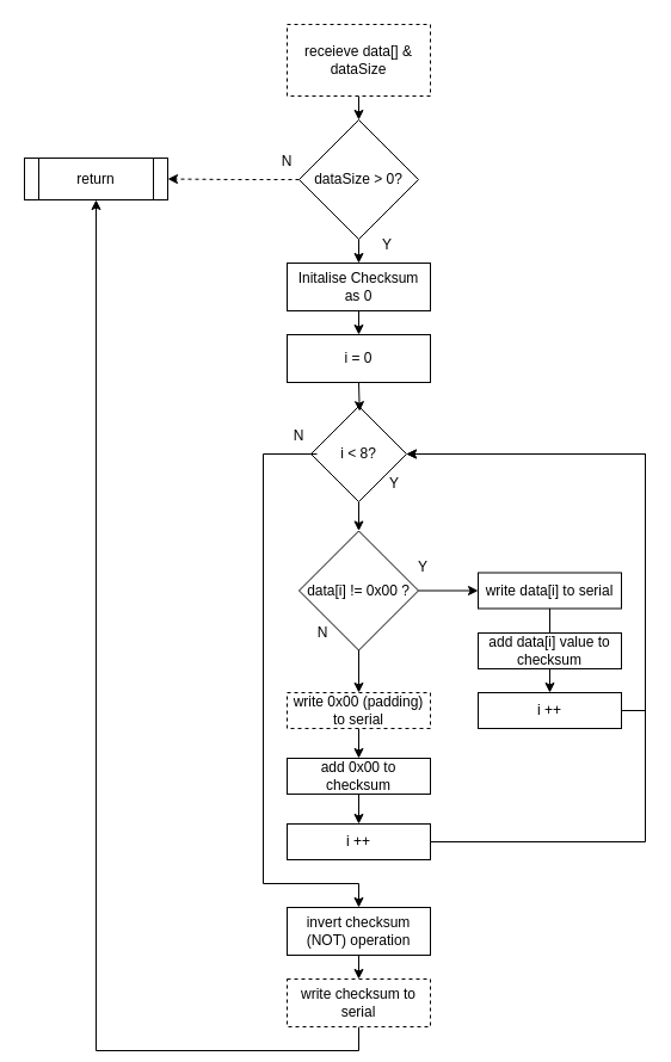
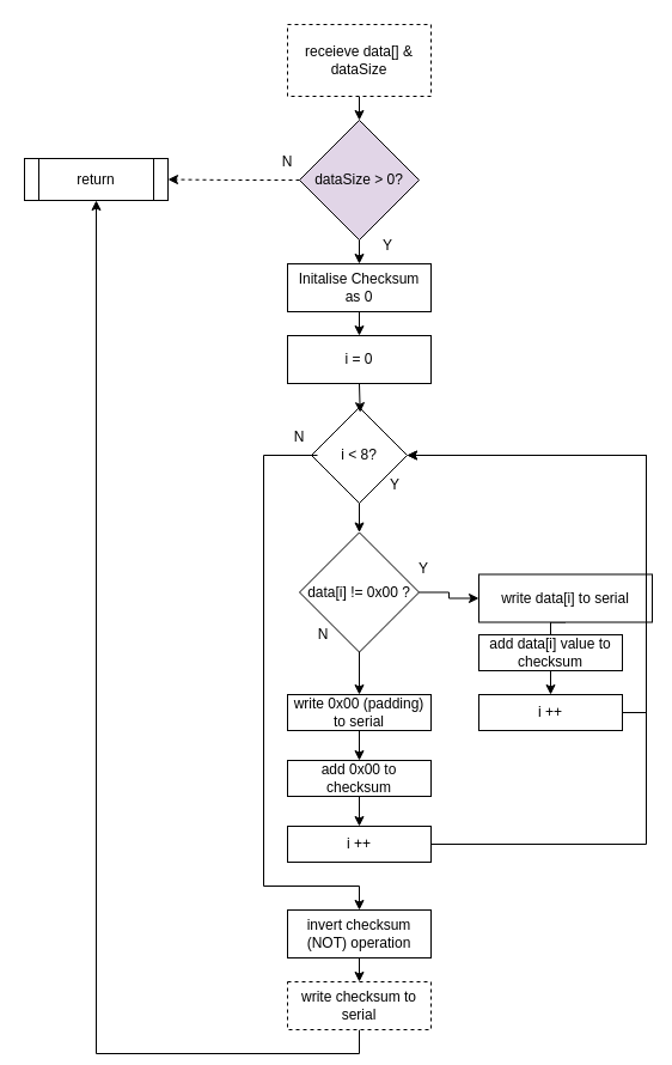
  <mxCell id="0" />
  <mxCell id="1" parent="0" />
  <mxCell id="2" style="edgeStyle=orthogonalEdgeStyle;rounded=0;orthogonalLoop=1;jettySize=auto;html=1;exitX=0.5;exitY=1;exitDx=0;exitDy=0;entryX=0.5;entryY=0;entryDx=0;entryDy=0;" edge="1" parent="1" source="3" target="6"><mxGeometry relative="1" as="geometry" /></mxCell>
  <mxCell id="3" value="receieve data[] &amp;amp; dataSize" style="rounded=0;whiteSpace=wrap;html=1;dashed=1;" vertex="1" parent="1"><mxGeometry x="240" y="20" width="120" height="60" as="geometry" /></mxCell>
  <mxCell id="4" style="edgeStyle=orthogonalEdgeStyle;rounded=0;orthogonalLoop=1;jettySize=auto;html=1;exitX=0;exitY=0.5;exitDx=0;exitDy=0;entryX=1;entryY=0.5;entryDx=0;entryDy=0;dashed=1;" edge="1" parent="1" source="6" target="7"><mxGeometry relative="1" as="geometry" /></mxCell>
  <mxCell id="5" style="edgeStyle=orthogonalEdgeStyle;rounded=0;orthogonalLoop=1;jettySize=auto;html=1;exitX=0.5;exitY=1;exitDx=0;exitDy=0;entryX=0.5;entryY=0;entryDx=0;entryDy=0;" edge="1" parent="1" source="6" target="10"><mxGeometry relative="1" as="geometry" /></mxCell>
- <mxCell id="6" value="dataSize &amp;gt; 0?" style="rhombus;whiteSpace=wrap;html=1;" vertex="1" parent="1"><mxGeometry x="250" y="100" width="100" height="100" as="geometry" /></mxCell>
+ <mxCell id="6" value="dataSize &amp;gt; 0?" style="rhombus;whiteSpace=wrap;html=1;fillColor=#e1d5e7;" vertex="1" parent="1"><mxGeometry x="250" y="100" width="100" height="100" as="geometry" /></mxCell>
  <mxCell id="7" value="return" style="shape=process;whiteSpace=wrap;html=1;backgroundOutline=1;" vertex="1" parent="1"><mxGeometry x="20" y="132" width="120" height="35" as="geometry" /></mxCell>
  <mxCell id="8" value="N" style="text;html=1;align=center;verticalAlign=middle;whiteSpace=wrap;rounded=0;" vertex="1" parent="1"><mxGeometry x="210" y="120" width="60" height="30" as="geometry" /></mxCell>
  <mxCell id="9" style="edgeStyle=orthogonalEdgeStyle;rounded=0;orthogonalLoop=1;jettySize=auto;html=1;exitX=0.5;exitY=1;exitDx=0;exitDy=0;entryX=0.5;entryY=0;entryDx=0;entryDy=0;" edge="1" parent="1" source="10" target="38"><mxGeometry relative="1" as="geometry" /></mxCell>
  <mxCell id="10" value="Initalise Checksum&lt;br&gt;as 0" style="rounded=0;whiteSpace=wrap;html=1;" vertex="1" parent="1"><mxGeometry x="240" y="220" width="120" height="40" as="geometry" /></mxCell>
  <mxCell id="11" value="Y" style="text;html=1;align=center;verticalAlign=middle;whiteSpace=wrap;rounded=0;" vertex="1" parent="1"><mxGeometry x="294" y="190" width="60" height="30" as="geometry" /></mxCell>
  <mxCell id="12" style="edgeStyle=orthogonalEdgeStyle;rounded=0;orthogonalLoop=1;jettySize=auto;html=1;exitX=0.5;exitY=1;exitDx=0;exitDy=0;" edge="1" parent="1" source="13" target="16"><mxGeometry relative="1" as="geometry" /></mxCell>
  <mxCell id="13" value="i &amp;lt; 8?" style="rhombus;whiteSpace=wrap;html=1;" vertex="1" parent="1"><mxGeometry x="260" y="340" width="80" height="80" as="geometry" /></mxCell>
  <mxCell id="14" style="edgeStyle=orthogonalEdgeStyle;rounded=0;orthogonalLoop=1;jettySize=auto;html=1;exitX=1;exitY=0.5;exitDx=0;exitDy=0;" edge="1" parent="1" source="16" target="18"><mxGeometry relative="1" as="geometry" /></mxCell>
  <mxCell id="15" style="edgeStyle=orthogonalEdgeStyle;rounded=0;orthogonalLoop=1;jettySize=auto;html=1;exitX=0.5;exitY=1;exitDx=0;exitDy=0;entryX=0.5;entryY=0;entryDx=0;entryDy=0;" edge="1" parent="1" source="16" target="22"><mxGeometry relative="1" as="geometry" /></mxCell>
  <mxCell id="16" value="data[i] != 0x00 ?" style="rhombus;whiteSpace=wrap;html=1;" vertex="1" parent="1"><mxGeometry x="250" y="444.5" width="100" height="100" as="geometry" /></mxCell>
  <mxCell id="17" style="edgeStyle=orthogonalEdgeStyle;rounded=0;orthogonalLoop=1;jettySize=auto;html=1;exitX=0.5;exitY=1;exitDx=0;exitDy=0;entryX=0.5;entryY=0;entryDx=0;entryDy=0;endArrow=none;" edge="1" parent="1" source="18" target="20"><mxGeometry relative="1" as="geometry" /></mxCell>
- <mxCell id="18" value="write data[i] to serial" style="rounded=0;whiteSpace=wrap;html=1;" vertex="1" parent="1"><mxGeometry x="400" y="479.5" width="120" height="30" as="geometry" /></mxCell>
+ <mxCell id="18" value="write data[i] to serial" style="rounded=0;whiteSpace=wrap;html=1;" vertex="1" parent="1"><mxGeometry x="400" y="479.5" width="145" height="40" as="geometry" /></mxCell>
  <mxCell id="19" style="edgeStyle=orthogonalEdgeStyle;rounded=0;orthogonalLoop=1;jettySize=auto;html=1;exitX=0.5;exitY=1;exitDx=0;exitDy=0;entryX=0.5;entryY=0;entryDx=0;entryDy=0;" edge="1" parent="1" source="20" target="29"><mxGeometry relative="1" as="geometry" /></mxCell>
  <mxCell id="20" value="add data[i] value to checksum" style="rounded=0;whiteSpace=wrap;html=1;" vertex="1" parent="1"><mxGeometry x="400" y="530" width="120" height="30" as="geometry" /></mxCell>
  <mxCell id="21" style="edgeStyle=orthogonalEdgeStyle;rounded=0;orthogonalLoop=1;jettySize=auto;html=1;exitX=0.5;exitY=1;exitDx=0;exitDy=0;entryX=0.5;entryY=0;entryDx=0;entryDy=0;" edge="1" parent="1" source="22" target="24"><mxGeometry relative="1" as="geometry" /></mxCell>
- <mxCell id="22" value="write 0x00 (padding) to serial" style="rounded=0;whiteSpace=wrap;html=1;dashed=1;" vertex="1" parent="1"><mxGeometry x="240" y="580" width="120" height="30" as="geometry" /></mxCell>
+ <mxCell id="22" value="write 0x00 (padding) to serial" style="rounded=0;whiteSpace=wrap;html=1;" vertex="1" parent="1"><mxGeometry x="240" y="580" width="120" height="30" as="geometry" /></mxCell>
  <mxCell id="23" style="edgeStyle=orthogonalEdgeStyle;rounded=0;orthogonalLoop=1;jettySize=auto;html=1;exitX=0.5;exitY=1;exitDx=0;exitDy=0;entryX=0.5;entryY=0;entryDx=0;entryDy=0;" edge="1" parent="1" source="24" target="31"><mxGeometry relative="1" as="geometry" /></mxCell>
  <mxCell id="24" value="add 0x00 to checksum" style="rounded=0;whiteSpace=wrap;html=1;" vertex="1" parent="1"><mxGeometry x="240" y="635" width="120" height="30" as="geometry" /></mxCell>
  <mxCell id="25" style="edgeStyle=orthogonalEdgeStyle;rounded=0;orthogonalLoop=1;jettySize=auto;html=1;exitX=0.75;exitY=1;exitDx=0;exitDy=0;entryX=0.5;entryY=0;entryDx=0;entryDy=0;" edge="1" parent="1" source="26" target="35"><mxGeometry relative="1" as="geometry"><Array as="points"><mxPoint x="220" y="380" /><mxPoint x="220" y="740" /><mxPoint x="300" y="740" /></Array></mxGeometry></mxCell>
  <mxCell id="26" value="N" style="text;html=1;align=center;verticalAlign=middle;whiteSpace=wrap;rounded=0;" vertex="1" parent="1"><mxGeometry x="220" y="350" width="60" height="30" as="geometry" /></mxCell>
  <mxCell id="27" value="Y" style="text;html=1;align=center;verticalAlign=middle;whiteSpace=wrap;rounded=0;" vertex="1" parent="1"><mxGeometry x="300" y="390" width="60" height="30" as="geometry" /></mxCell>
  <mxCell id="28" style="edgeStyle=orthogonalEdgeStyle;rounded=0;orthogonalLoop=1;jettySize=auto;html=1;exitX=1;exitY=0.5;exitDx=0;exitDy=0;entryX=1;entryY=0.5;entryDx=0;entryDy=0;" edge="1" parent="1" source="29" target="13"><mxGeometry relative="1" as="geometry" /></mxCell>
  <mxCell id="29" value="i ++" style="rounded=0;whiteSpace=wrap;html=1;" vertex="1" parent="1"><mxGeometry x="400" y="580" width="120" height="30" as="geometry" /></mxCell>
  <mxCell id="30" style="edgeStyle=orthogonalEdgeStyle;rounded=0;orthogonalLoop=1;jettySize=auto;html=1;exitX=1;exitY=0.5;exitDx=0;exitDy=0;entryX=1;entryY=0.5;entryDx=0;entryDy=0;" edge="1" parent="1" source="31" target="13"><mxGeometry relative="1" as="geometry"><Array as="points"><mxPoint x="540" y="705" /><mxPoint x="540" y="380" /></Array></mxGeometry></mxCell>
  <mxCell id="31" value="i ++" style="rounded=0;whiteSpace=wrap;html=1;" vertex="1" parent="1"><mxGeometry x="240" y="690" width="120" height="30" as="geometry" /></mxCell>
  <mxCell id="32" value="N" style="text;html=1;align=center;verticalAlign=middle;whiteSpace=wrap;rounded=0;" vertex="1" parent="1"><mxGeometry x="240" y="514.5" width="60" height="30" as="geometry" /></mxCell>
  <mxCell id="33" value="Y" style="text;html=1;align=center;verticalAlign=middle;whiteSpace=wrap;rounded=0;" vertex="1" parent="1"><mxGeometry x="324" y="460" width="60" height="30" as="geometry" /></mxCell>
  <mxCell id="34" style="edgeStyle=orthogonalEdgeStyle;rounded=0;orthogonalLoop=1;jettySize=auto;html=1;exitX=0.5;exitY=1;exitDx=0;exitDy=0;entryX=0.5;entryY=0;entryDx=0;entryDy=0;" edge="1" parent="1" source="35" target="37"><mxGeometry relative="1" as="geometry" /></mxCell>
  <mxCell id="35" value="invert checksum (NOT) operation" style="rounded=0;whiteSpace=wrap;html=1;" vertex="1" parent="1"><mxGeometry x="240" y="760" width="120" height="40" as="geometry" /></mxCell>
  <mxCell id="36" style="edgeStyle=orthogonalEdgeStyle;rounded=0;orthogonalLoop=1;jettySize=auto;html=1;exitX=0.5;exitY=1;exitDx=0;exitDy=0;" edge="1" parent="1" source="37" target="7"><mxGeometry relative="1" as="geometry" /></mxCell>
  <mxCell id="37" value="write checksum to serial" style="rounded=0;whiteSpace=wrap;html=1;dashed=1;" vertex="1" parent="1"><mxGeometry x="240" y="820" width="120" height="40" as="geometry" /></mxCell>
  <mxCell id="38" value="i = 0" style="rounded=0;whiteSpace=wrap;html=1;" vertex="1" parent="1"><mxGeometry x="240" y="280" width="120" height="40" as="geometry" /></mxCell>
  <mxCell id="39" style="edgeStyle=orthogonalEdgeStyle;rounded=0;orthogonalLoop=1;jettySize=auto;html=1;exitX=0.5;exitY=1;exitDx=0;exitDy=0;entryX=0.509;entryY=0.052;entryDx=0;entryDy=0;entryPerimeter=0;" edge="1" parent="1" source="38" target="13"><mxGeometry relative="1" as="geometry" /></mxCell>
